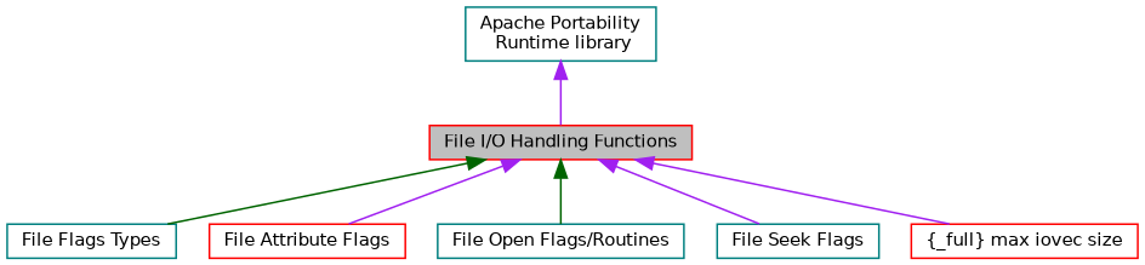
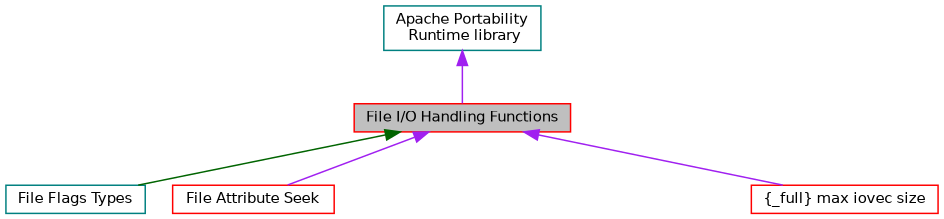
  digraph {
    rankdir=TB
    node [color=teal fillcolor=white fontname=Helvetica fontsize=10 shape=box style=filled]
    edge [color=purple dir=back fontname=Helvetica fontsize=10 labelfontname=Helvetica labelfontsize=10 shape=plaintext style=solid]
    n1 [height=0.2 label="File Flags Types" width=0.4]
-   n2 [color=red height=0.2 label="File Attribute Flags" width=0.4]
-   n3 [height=0.2 label="File Open Flags/Routines" width=0.4]
-   n4 [height=0.2 label="File Seek Flags" width=0.4]
+   n2 [color=red height=0.2 label="File Attribute Seek" width=0.4]
    n5 [color=red height=0.2 label="\{_full\} max iovec size" width=0.4]
    n6 [height=0.2 label="Apache Portability\l Runtime library" width=0.4]
    n7 [color=red fillcolor=grey75 fontcolor=black height=0.2 label="File I/O Handling Functions" width=0.4]
    n6 -> n7
    n7 -> n1 [color=darkgreen]
    n7 -> n2
-   n7 -> n3 [color=darkgreen]
-   n7 -> n4
    n7 -> n5
  }
